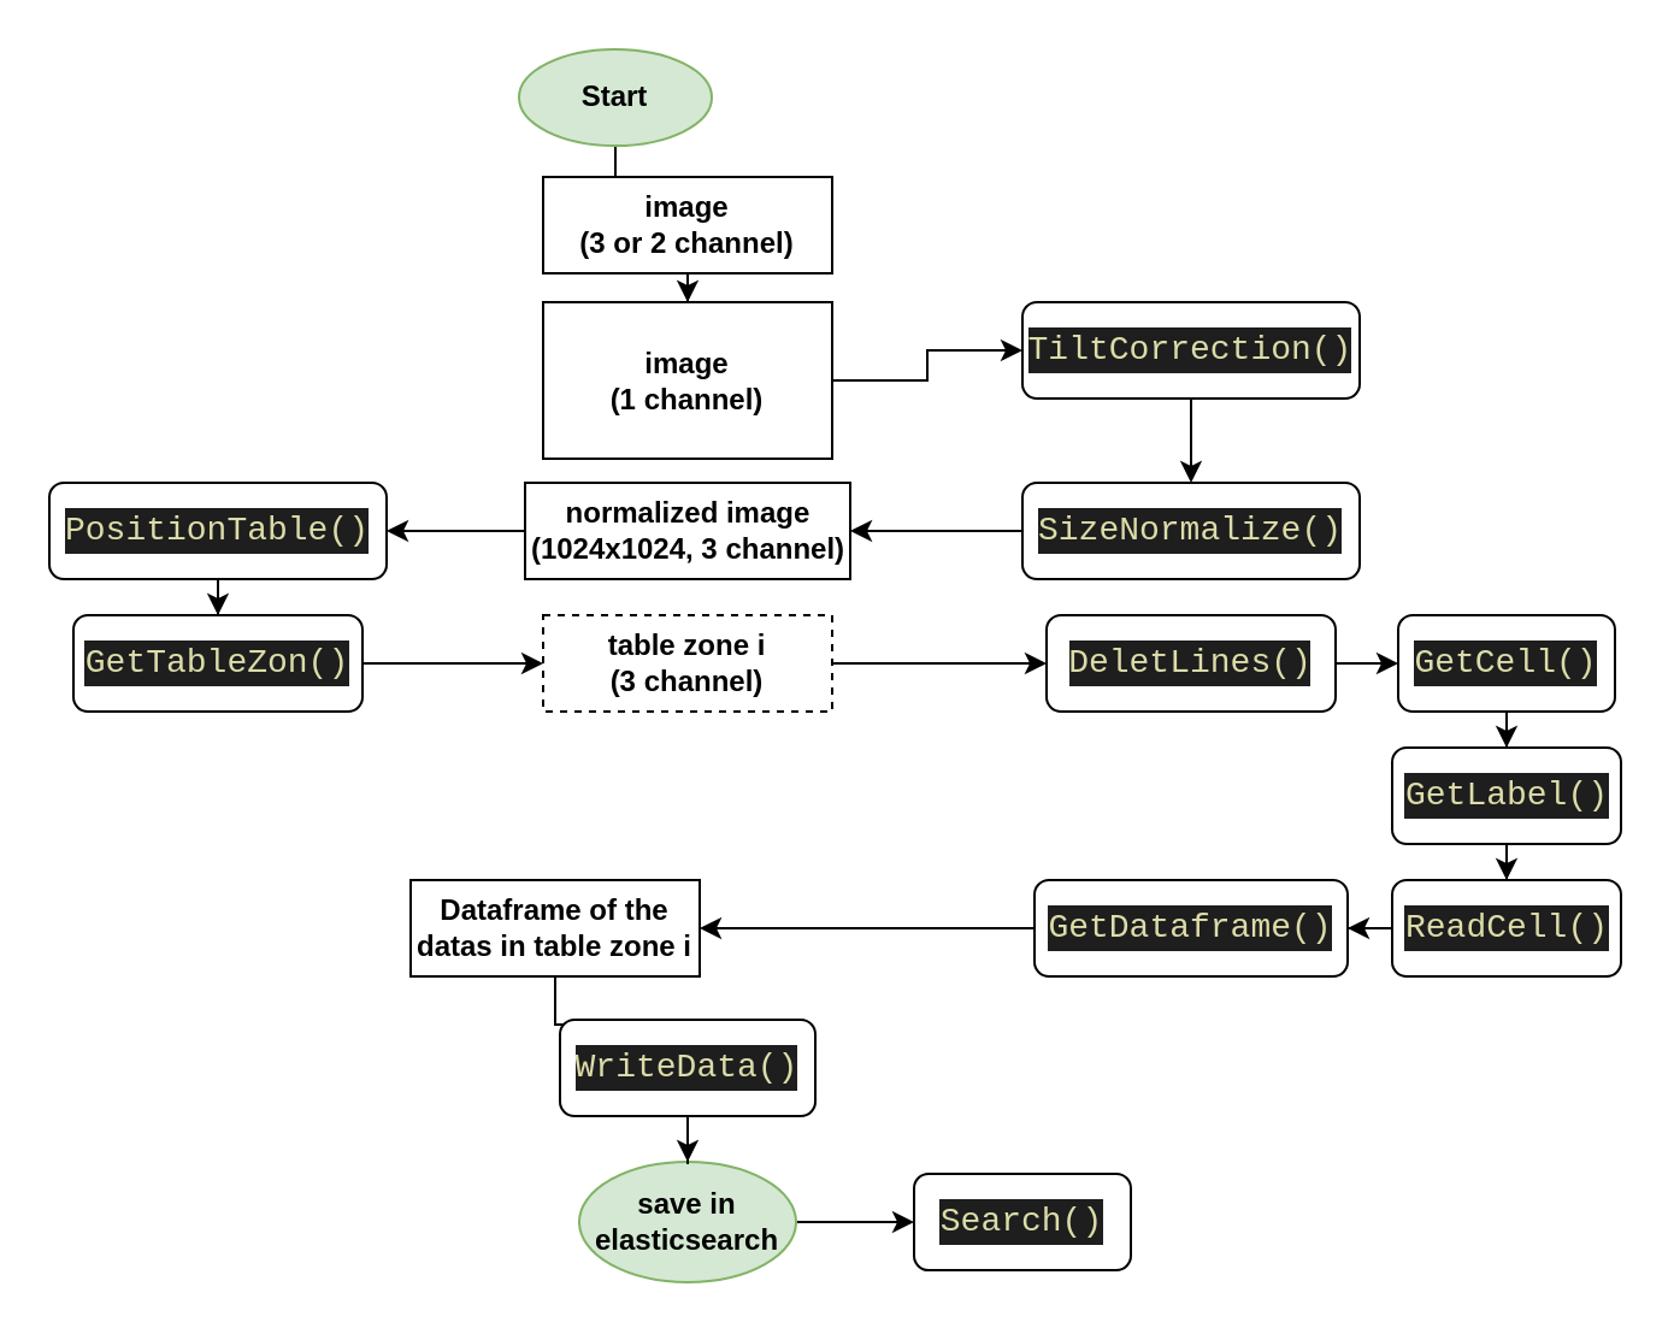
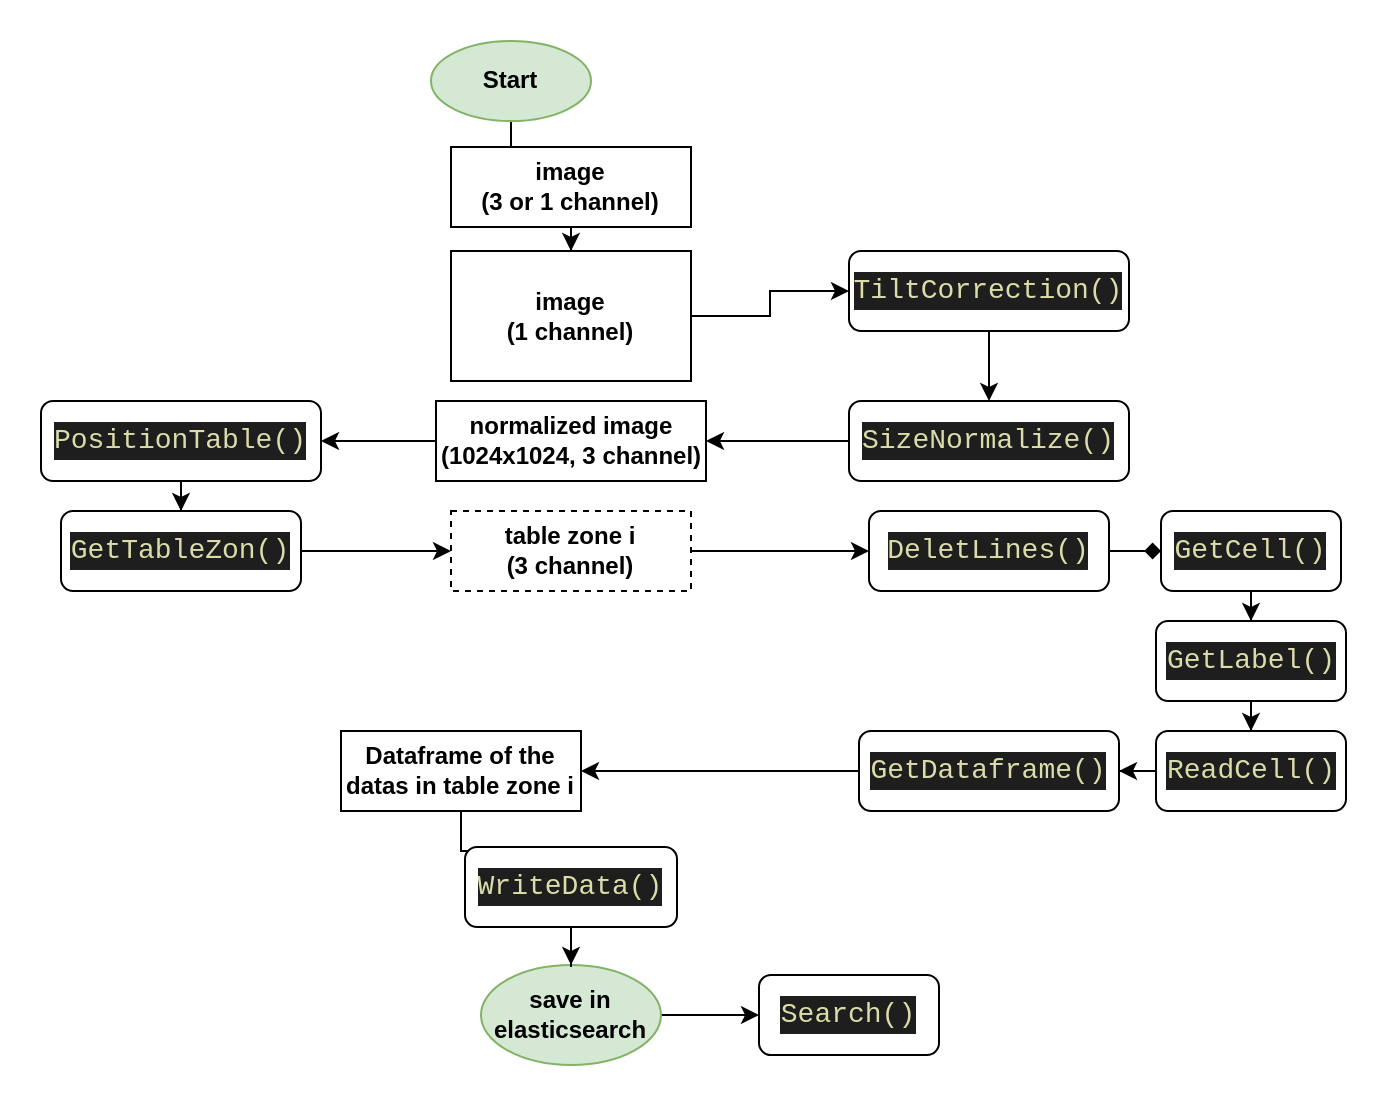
  <mxCell id="0" />
  <mxCell id="1" parent="0" />
  <mxCell id="2" value="&lt;div style=&quot;color: rgb(212, 212, 212); background-color: rgb(30, 30, 30); font-family: Consolas, &amp;quot;Courier New&amp;quot;, monospace; font-size: 14px; line-height: 19px;&quot;&gt;&lt;span style=&quot;color: #dcdcaa;&quot;&gt;TiltCorrection()&lt;/span&gt;&lt;/div&gt;" style="rounded=1;whiteSpace=wrap;html=1;fontSize=12;glass=0;strokeWidth=1;shadow=0;" parent="1" vertex="1"><mxGeometry x="424" y="125" width="140" height="40" as="geometry" /></mxCell>
  <mxCell id="3" value="" style="edgeStyle=orthogonalEdgeStyle;rounded=0;orthogonalLoop=1;jettySize=auto;html=1;" parent="1" source="4" target="8" edge="1"><mxGeometry relative="1" as="geometry" /></mxCell>
  <mxCell id="4" value="&lt;div style=&quot;color: rgb(212, 212, 212); background-color: rgb(30, 30, 30); font-family: Consolas, &amp;quot;Courier New&amp;quot;, monospace; font-size: 14px; line-height: 19px;&quot;&gt;&lt;span style=&quot;color: #dcdcaa;&quot;&gt;PositionTable()&lt;/span&gt;&lt;/div&gt;" style="rounded=1;whiteSpace=wrap;html=1;fontSize=12;glass=0;strokeWidth=1;shadow=0;" parent="1" vertex="1"><mxGeometry x="20" y="200" width="140" height="40" as="geometry" /></mxCell>
- <mxCell id="5" value="" style="edgeStyle=orthogonalEdgeStyle;rounded=0;orthogonalLoop=1;jettySize=auto;html=1;" parent="1" source="6" target="27" edge="1"><mxGeometry relative="1" as="geometry" /></mxCell>
+ <mxCell id="5" value="" style="edgeStyle=orthogonalEdgeStyle;rounded=0;orthogonalLoop=1;jettySize=auto;html=1;endArrow=diamond;" parent="1" source="6" target="27" edge="1"><mxGeometry relative="1" as="geometry" /></mxCell>
  <mxCell id="6" value="&lt;div style=&quot;color: rgb(212, 212, 212); background-color: rgb(30, 30, 30); font-family: Consolas, &amp;quot;Courier New&amp;quot;, monospace; font-size: 14px; line-height: 19px;&quot;&gt;&lt;span style=&quot;color: #dcdcaa;&quot;&gt;DeletLines()&lt;/span&gt;&lt;/div&gt;" style="rounded=1;whiteSpace=wrap;html=1;fontSize=12;glass=0;strokeWidth=1;shadow=0;" parent="1" vertex="1"><mxGeometry x="434" y="255" width="120" height="40" as="geometry" /></mxCell>
  <mxCell id="7" value="" style="edgeStyle=orthogonalEdgeStyle;rounded=0;orthogonalLoop=1;jettySize=auto;html=1;" parent="1" source="8" target="20" edge="1"><mxGeometry relative="1" as="geometry" /></mxCell>
  <mxCell id="8" value="&lt;div style=&quot;color: rgb(212, 212, 212); background-color: rgb(30, 30, 30); font-family: Consolas, &amp;quot;Courier New&amp;quot;, monospace; font-size: 14px; line-height: 19px;&quot;&gt;&lt;span style=&quot;color: #dcdcaa;&quot;&gt;GetTableZon()&lt;/span&gt;&lt;/div&gt;" style="rounded=1;whiteSpace=wrap;html=1;fontSize=12;glass=0;strokeWidth=1;shadow=0;" parent="1" vertex="1"><mxGeometry x="30" y="255" width="120" height="40" as="geometry" /></mxCell>
  <mxCell id="9" value="" style="edgeStyle=orthogonalEdgeStyle;rounded=0;orthogonalLoop=1;jettySize=auto;html=1;" parent="1" source="10" target="18" edge="1"><mxGeometry relative="1" as="geometry" /></mxCell>
  <mxCell id="10" value="&lt;div style=&quot;color: rgb(212, 212, 212); background-color: rgb(30, 30, 30); font-family: Consolas, &amp;quot;Courier New&amp;quot;, monospace; font-size: 14px; line-height: 19px;&quot;&gt;&lt;span style=&quot;color: #dcdcaa;&quot;&gt;SizeNormalize()&lt;/span&gt;&lt;/div&gt;" style="whiteSpace=wrap;html=1;rounded=1;glass=0;strokeWidth=1;shadow=0;" parent="1" vertex="1"><mxGeometry x="424" y="200" width="140" height="40" as="geometry" /></mxCell>
  <mxCell id="11" value="" style="edgeStyle=orthogonalEdgeStyle;rounded=0;orthogonalLoop=1;jettySize=auto;html=1;" parent="1" source="12" target="14" edge="1"><mxGeometry relative="1" as="geometry" /></mxCell>
  <mxCell id="12" value="&lt;b&gt;&lt;font color=&quot;#000000&quot;&gt;Start&lt;/font&gt;&lt;/b&gt;" style="ellipse;whiteSpace=wrap;html=1;fillColor=#d5e8d4;strokeColor=#82b366;" parent="1" vertex="1"><mxGeometry x="215" y="20" width="80" height="40" as="geometry" /></mxCell>
  <mxCell id="13" value="" style="edgeStyle=orthogonalEdgeStyle;rounded=0;orthogonalLoop=1;jettySize=auto;html=1;" parent="1" source="14" target="16" edge="1"><mxGeometry relative="1" as="geometry" /></mxCell>
- <mxCell id="14" value="&lt;b&gt;&lt;font color=&quot;#000000&quot;&gt;&lt;span&gt;image&lt;/span&gt;&lt;br&gt;&lt;span&gt;(3 or 2 channel)&lt;/span&gt;&lt;/font&gt;&lt;/b&gt;" style="rounded=0;whiteSpace=wrap;html=1;fillColor=#FFFFFF;" parent="1" vertex="1"><mxGeometry x="225" y="73" width="120" height="40" as="geometry" /></mxCell>
+ <mxCell id="14" value="&lt;b&gt;&lt;font color=&quot;#000000&quot;&gt;&lt;span&gt;image&lt;/span&gt;&lt;br&gt;&lt;span&gt;(3 or 1 channel)&lt;/span&gt;&lt;/font&gt;&lt;/b&gt;" style="rounded=0;whiteSpace=wrap;html=1;fillColor=#FFFFFF;" parent="1" vertex="1"><mxGeometry x="225" y="73" width="120" height="40" as="geometry" /></mxCell>
  <mxCell id="15" value="" style="edgeStyle=orthogonalEdgeStyle;rounded=0;orthogonalLoop=1;jettySize=auto;html=1;" parent="1" source="16" target="2" edge="1"><mxGeometry relative="1" as="geometry" /></mxCell>
  <mxCell id="16" value="&lt;span style=&quot;background-color: rgb(255 , 255 , 255)&quot;&gt;&lt;b&gt;&lt;font color=&quot;#000000&quot;&gt;image&lt;br&gt;(1 channel)&lt;/font&gt;&lt;/b&gt;&lt;/span&gt;" style="rounded=0;whiteSpace=wrap;html=1;fillColor=#FFFFFF;" parent="1" vertex="1"><mxGeometry x="225" y="125" width="120" height="65" as="geometry" /></mxCell>
  <mxCell id="17" value="" style="edgeStyle=orthogonalEdgeStyle;rounded=0;orthogonalLoop=1;jettySize=auto;html=1;" parent="1" source="18" target="4" edge="1"><mxGeometry relative="1" as="geometry" /></mxCell>
  <mxCell id="18" value="&lt;b&gt;&lt;font color=&quot;#000000&quot;&gt;normalized image&lt;br&gt;(1024x1024, 3 channel)&lt;/font&gt;&lt;/b&gt;" style="rounded=0;whiteSpace=wrap;html=1;fillColor=#FFFFFF;" parent="1" vertex="1"><mxGeometry x="217.5" y="200" width="135" height="40" as="geometry" /></mxCell>
  <mxCell id="19" value="" style="edgeStyle=orthogonalEdgeStyle;rounded=0;orthogonalLoop=1;jettySize=auto;html=1;" parent="1" source="20" target="6" edge="1"><mxGeometry relative="1" as="geometry" /></mxCell>
  <mxCell id="20" value="&lt;b&gt;&lt;font color=&quot;#000000&quot;&gt;table zone i&lt;br&gt;(3 channel)&lt;/font&gt;&lt;/b&gt;" style="rounded=0;whiteSpace=wrap;html=1;fillColor=#FFFFFF;dashed=1;" parent="1" vertex="1"><mxGeometry x="225" y="255" width="120" height="40" as="geometry" /></mxCell>
  <mxCell id="21" value="" style="edgeStyle=orthogonalEdgeStyle;rounded=0;orthogonalLoop=1;jettySize=auto;html=1;" parent="1" source="23" target="35" edge="1"><mxGeometry relative="1" as="geometry" /></mxCell>
  <mxCell id="22" value="" style="edgeStyle=orthogonalEdgeStyle;rounded=0;orthogonalLoop=1;jettySize=auto;html=1;" parent="1" source="23" target="35" edge="1"><mxGeometry relative="1" as="geometry" /></mxCell>
  <mxCell id="23" value="&lt;b&gt;&lt;font color=&quot;#000000&quot;&gt;Dataframe of the datas in table zone i&lt;/font&gt;&lt;/b&gt;" style="rounded=0;whiteSpace=wrap;html=1;fillColor=#FFFFFF;" parent="1" vertex="1"><mxGeometry x="170" y="365" width="120" height="40" as="geometry" /></mxCell>
  <mxCell id="24" value="" style="edgeStyle=orthogonalEdgeStyle;rounded=0;orthogonalLoop=1;jettySize=auto;html=1;" parent="1" source="25" target="36" edge="1"><mxGeometry relative="1" as="geometry" /></mxCell>
  <mxCell id="25" value="&lt;b&gt;&lt;font color=&quot;#000000&quot;&gt;save in elasticsearch&lt;/font&gt;&lt;/b&gt;" style="ellipse;whiteSpace=wrap;html=1;fillColor=#d5e8d4;strokeColor=#82b366;" parent="1" vertex="1"><mxGeometry x="240" y="482" width="90" height="50" as="geometry" /></mxCell>
  <mxCell id="26" value="" style="edgeStyle=orthogonalEdgeStyle;rounded=0;orthogonalLoop=1;jettySize=auto;html=1;" parent="1" source="27" target="29" edge="1"><mxGeometry relative="1" as="geometry" /></mxCell>
  <mxCell id="27" value="&lt;div style=&quot;color: rgb(212, 212, 212); background-color: rgb(30, 30, 30); font-family: Consolas, &amp;quot;Courier New&amp;quot;, monospace; font-size: 14px; line-height: 19px;&quot;&gt;&lt;span style=&quot;color: #dcdcaa;&quot;&gt;GetCell()&lt;/span&gt;&lt;/div&gt;" style="rounded=1;whiteSpace=wrap;html=1;fontSize=12;glass=0;strokeWidth=1;shadow=0;" parent="1" vertex="1"><mxGeometry x="580" y="255" width="90" height="40" as="geometry" /></mxCell>
  <mxCell id="28" value="" style="edgeStyle=orthogonalEdgeStyle;rounded=0;orthogonalLoop=1;jettySize=auto;html=1;" parent="1" source="29" target="31" edge="1"><mxGeometry relative="1" as="geometry" /></mxCell>
  <mxCell id="29" value="&lt;div style=&quot;color: rgb(212, 212, 212); background-color: rgb(30, 30, 30); font-family: Consolas, &amp;quot;Courier New&amp;quot;, monospace; font-size: 14px; line-height: 19px;&quot;&gt;&lt;span style=&quot;color: #dcdcaa;&quot;&gt;GetLabel()&lt;/span&gt;&lt;/div&gt;" style="rounded=1;whiteSpace=wrap;html=1;fontSize=12;glass=0;strokeWidth=1;shadow=0;" parent="1" vertex="1"><mxGeometry x="577.5" y="310" width="95" height="40" as="geometry" /></mxCell>
  <mxCell id="30" value="" style="edgeStyle=orthogonalEdgeStyle;rounded=0;orthogonalLoop=1;jettySize=auto;html=1;" parent="1" source="31" target="33" edge="1"><mxGeometry relative="1" as="geometry" /></mxCell>
  <mxCell id="31" value="&lt;div style=&quot;color: rgb(212, 212, 212); background-color: rgb(30, 30, 30); font-family: Consolas, &amp;quot;Courier New&amp;quot;, monospace; font-size: 14px; line-height: 19px;&quot;&gt;&lt;span style=&quot;color: #dcdcaa;&quot;&gt;ReadCell()&lt;/span&gt;&lt;/div&gt;" style="rounded=1;whiteSpace=wrap;html=1;fontSize=12;glass=0;strokeWidth=1;shadow=0;" parent="1" vertex="1"><mxGeometry x="577.5" y="365" width="95" height="40" as="geometry" /></mxCell>
  <mxCell id="32" value="" style="edgeStyle=orthogonalEdgeStyle;rounded=0;orthogonalLoop=1;jettySize=auto;html=1;" parent="1" source="33" target="23" edge="1"><mxGeometry relative="1" as="geometry" /></mxCell>
  <mxCell id="33" value="&lt;div style=&quot;color: rgb(212, 212, 212); background-color: rgb(30, 30, 30); font-family: Consolas, &amp;quot;Courier New&amp;quot;, monospace; font-size: 14px; line-height: 19px;&quot;&gt;&lt;span style=&quot;color: #dcdcaa;&quot;&gt;GetDataframe()&lt;/span&gt;&lt;/div&gt;" style="rounded=1;whiteSpace=wrap;html=1;fontSize=12;glass=0;strokeWidth=1;shadow=0;" parent="1" vertex="1"><mxGeometry x="429" y="365" width="130" height="40" as="geometry" /></mxCell>
  <mxCell id="34" value="" style="edgeStyle=orthogonalEdgeStyle;rounded=0;orthogonalLoop=1;jettySize=auto;html=1;" parent="1" source="35" target="25" edge="1"><mxGeometry relative="1" as="geometry" /></mxCell>
  <mxCell id="35" value="&lt;div style=&quot;color: rgb(212, 212, 212); background-color: rgb(30, 30, 30); font-family: Consolas, &amp;quot;Courier New&amp;quot;, monospace; font-size: 14px; line-height: 19px;&quot;&gt;&lt;span style=&quot;color: #dcdcaa;&quot;&gt;WriteData()&lt;/span&gt;&lt;/div&gt;" style="rounded=1;whiteSpace=wrap;html=1;fontSize=12;glass=0;strokeWidth=1;shadow=0;" parent="1" vertex="1"><mxGeometry x="232" y="423" width="106" height="40" as="geometry" /></mxCell>
  <mxCell id="36" value="&lt;div style=&quot;color: rgb(212, 212, 212); background-color: rgb(30, 30, 30); font-family: Consolas, &amp;quot;Courier New&amp;quot;, monospace; font-size: 14px; line-height: 19px;&quot;&gt;&lt;span style=&quot;color: #dcdcaa;&quot;&gt;Search()&lt;/span&gt;&lt;/div&gt;" style="rounded=1;whiteSpace=wrap;html=1;fontSize=12;glass=0;strokeWidth=1;shadow=0;" parent="1" vertex="1"><mxGeometry x="379" y="487" width="90" height="40" as="geometry" /></mxCell>
  <mxCell id="37" value="" style="endArrow=classic;html=1;rounded=0;entryX=0.5;entryY=0;entryDx=0;entryDy=0;exitX=0.5;exitY=1;exitDx=0;exitDy=0;" parent="1" source="2" target="10" edge="1"><mxGeometry width="50" height="50" relative="1" as="geometry"><mxPoint x="494" y="145" as="sourcePoint" /><mxPoint x="510" y="185" as="targetPoint" /></mxGeometry></mxCell>
